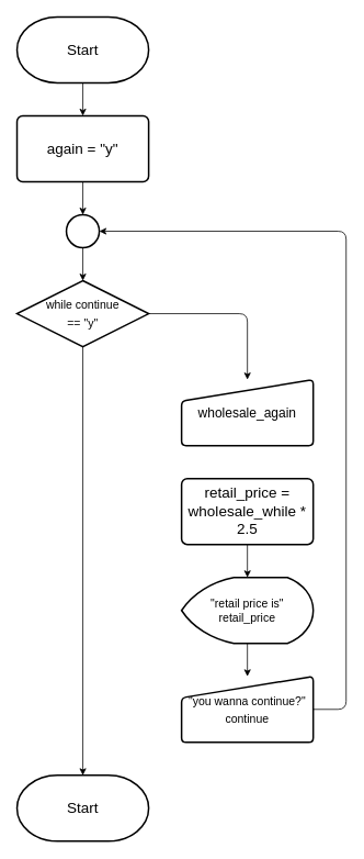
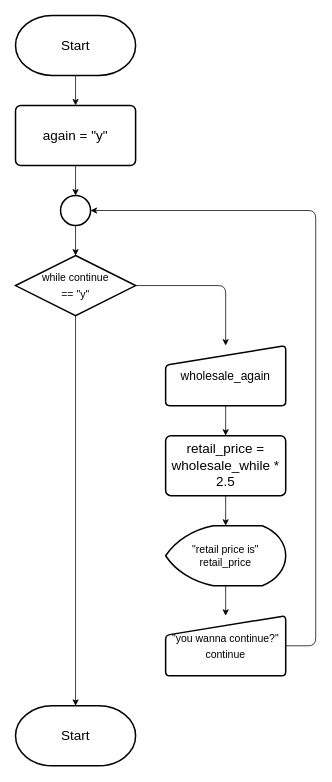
  <mxCell id="0" />
  <mxCell id="1" parent="0" />
  <mxCell id="2" value="" style="edgeStyle=none;html=1;fontSize=18;" edge="1" parent="1" source="3" target="5"><mxGeometry relative="1" as="geometry" /></mxCell>
  <mxCell id="3" value="&lt;font style=&quot;font-size: 18px;&quot;&gt;Start&lt;/font&gt;" style="strokeWidth=2;html=1;shape=mxgraph.flowchart.terminator;whiteSpace=wrap;" vertex="1" parent="1"><mxGeometry x="20" y="20" width="160" height="80" as="geometry" /></mxCell>
  <mxCell id="4" value="" style="edgeStyle=none;html=1;fontSize=18;" edge="1" parent="1" source="5" target="10"><mxGeometry relative="1" as="geometry" /></mxCell>
  <mxCell id="5" value="again = &quot;y&quot;" style="rounded=1;whiteSpace=wrap;html=1;absoluteArcSize=1;arcSize=14;strokeWidth=2;fontSize=18;" vertex="1" parent="1"><mxGeometry x="20" y="140" width="160" height="80" as="geometry" /></mxCell>
  <mxCell id="6" style="edgeStyle=none;html=1;entryX=0.5;entryY=0;entryDx=0;entryDy=0;fontSize=18;" edge="1" parent="1" source="8" target="12"><mxGeometry relative="1" as="geometry"><Array as="points"><mxPoint x="300" y="380" /></Array></mxGeometry></mxCell>
  <mxCell id="7" style="edgeStyle=none;html=1;entryX=0.5;entryY=0;entryDx=0;entryDy=0;entryPerimeter=0;fontSize=14;" edge="1" parent="1" source="8" target="19"><mxGeometry relative="1" as="geometry" /></mxCell>
  <mxCell id="8" value="&lt;font style=&quot;font-size: 14px;&quot;&gt;while continue &lt;br&gt;== &quot;y&quot;&lt;/font&gt;" style="strokeWidth=2;html=1;shape=mxgraph.flowchart.decision;whiteSpace=wrap;fontSize=18;" vertex="1" parent="1"><mxGeometry x="20" y="340" width="160" height="80" as="geometry" /></mxCell>
  <mxCell id="9" value="" style="edgeStyle=none;html=1;fontSize=18;" edge="1" parent="1" source="10" target="8"><mxGeometry relative="1" as="geometry" /></mxCell>
  <mxCell id="10" value="" style="strokeWidth=2;html=1;shape=mxgraph.flowchart.start_2;whiteSpace=wrap;fontSize=18;" vertex="1" parent="1"><mxGeometry x="80" y="260" width="40" height="40" as="geometry" /></mxCell>
+ <mxCell id="11" value="" style="edgeStyle=none;html=1;fontSize=18;" edge="1" parent="1" source="12" target="14"><mxGeometry relative="1" as="geometry" /></mxCell>
  <mxCell id="12" value="&lt;font size=&quot;3&quot;&gt;wholesale_again&lt;/font&gt;" style="html=1;strokeWidth=2;shape=manualInput;whiteSpace=wrap;rounded=1;size=26;arcSize=11;fontSize=14;" vertex="1" parent="1"><mxGeometry x="220" y="460" width="160" height="80" as="geometry" /></mxCell>
  <mxCell id="13" value="" style="edgeStyle=none;html=1;fontSize=14;" edge="1" parent="1" source="14" target="18"><mxGeometry relative="1" as="geometry" /></mxCell>
  <mxCell id="14" value="retail_price = wholesale_while * 2.5" style="rounded=1;whiteSpace=wrap;html=1;absoluteArcSize=1;arcSize=14;strokeWidth=2;fontSize=18;" vertex="1" parent="1"><mxGeometry x="220" y="580" width="160" height="80" as="geometry" /></mxCell>
  <mxCell id="15" style="edgeStyle=none;html=1;entryX=1;entryY=0.5;entryDx=0;entryDy=0;entryPerimeter=0;fontSize=14;" edge="1" parent="1" source="16" target="10"><mxGeometry relative="1" as="geometry"><Array as="points"><mxPoint x="420" y="860" /><mxPoint x="420" y="280" /></Array></mxGeometry></mxCell>
  <mxCell id="16" value="&lt;font style=&quot;font-size: 14px;&quot;&gt;&quot;you wanna continue?&quot;&lt;br&gt;continue&lt;br&gt;&lt;/font&gt;" style="html=1;strokeWidth=2;shape=manualInput;whiteSpace=wrap;rounded=1;size=26;arcSize=11;fontSize=18;" vertex="1" parent="1"><mxGeometry x="220" y="820" width="160" height="80" as="geometry" /></mxCell>
  <mxCell id="17" value="" style="edgeStyle=none;html=1;fontSize=14;" edge="1" parent="1" source="18" target="16"><mxGeometry relative="1" as="geometry" /></mxCell>
  <mxCell id="18" value="&quot;retail price is&quot;&lt;br&gt;retail_price" style="strokeWidth=2;html=1;shape=mxgraph.flowchart.display;whiteSpace=wrap;fontSize=14;" vertex="1" parent="1"><mxGeometry x="220" y="700" width="160" height="80" as="geometry" /></mxCell>
  <mxCell id="19" value="&lt;font style=&quot;font-size: 18px;&quot;&gt;Start&lt;/font&gt;" style="strokeWidth=2;html=1;shape=mxgraph.flowchart.terminator;whiteSpace=wrap;" vertex="1" parent="1"><mxGeometry x="20" y="940" width="160" height="80" as="geometry" /></mxCell>
